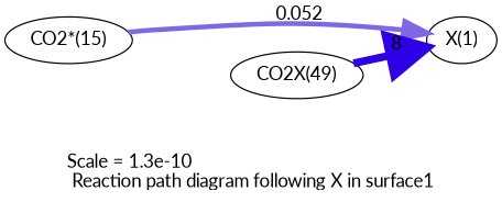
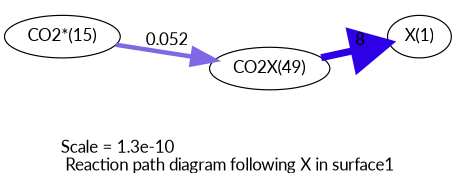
  digraph {
    fontname=Lato
    label="Scale = 1.3e-10\l Reaction path diagram following X in surface1"
    rankdir=LR
    node [fontname=Lato]
    edge [fontname=Lato]
    n1 [label="CO2*(15)"]
    n2 [label="X(1)"]
    n3 [label="CO2X(49)"]
-   n1 -> n2 [arrowsize=1.88 color="0.7, 0.552, 0.9" label=" 0.052" penwidth=3.77]
+   n1 -> n3 [arrowsize=1.88 color="0.7, 0.552, 0.9" label=" 0.052" penwidth=3.77]
    n3 -> n2 [arrowsize=3 color="0.7, 1.5, 0.9" label=" 8" penwidth=6]
  }
